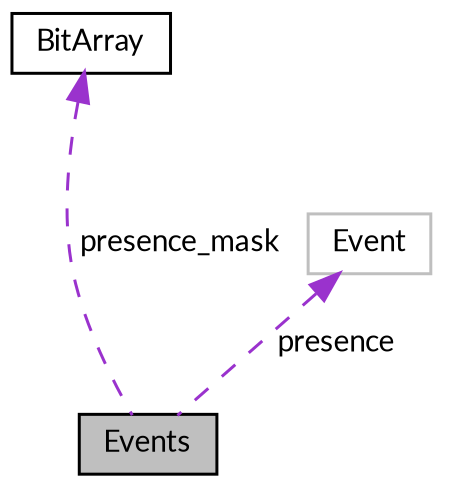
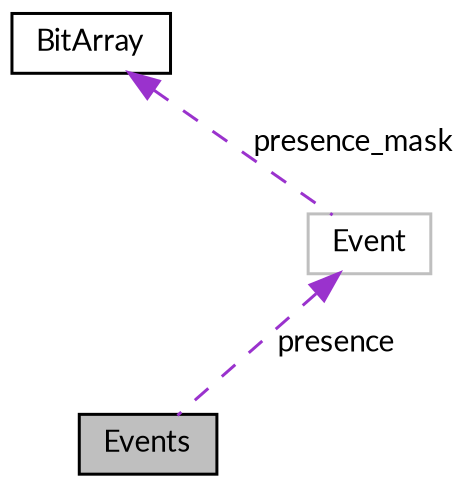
  digraph {
    fontname=Lato
    node [color=black fillcolor=white fontname=Lato fontsize=10 shape=record style=filled]
    edge [color=darkorchid3 dir=back fontname=Lato fontsize=10 labelfontname=Helvetica labelfontsize=10 style=dashed]
    n1 [fillcolor=grey75 fontcolor=black height=0.2 label=Events width=0.4]
    n2 [color=grey75 height=0.2 label=Event width=0.4]
    n3 [height=0.2 label=BitArray width=0.4]
    n2 -> n1 [label=" presence"]
-   n3 -> n1 [label=" presence_mask"]
+   n3 -> n2 [label=" presence_mask"]
  }
